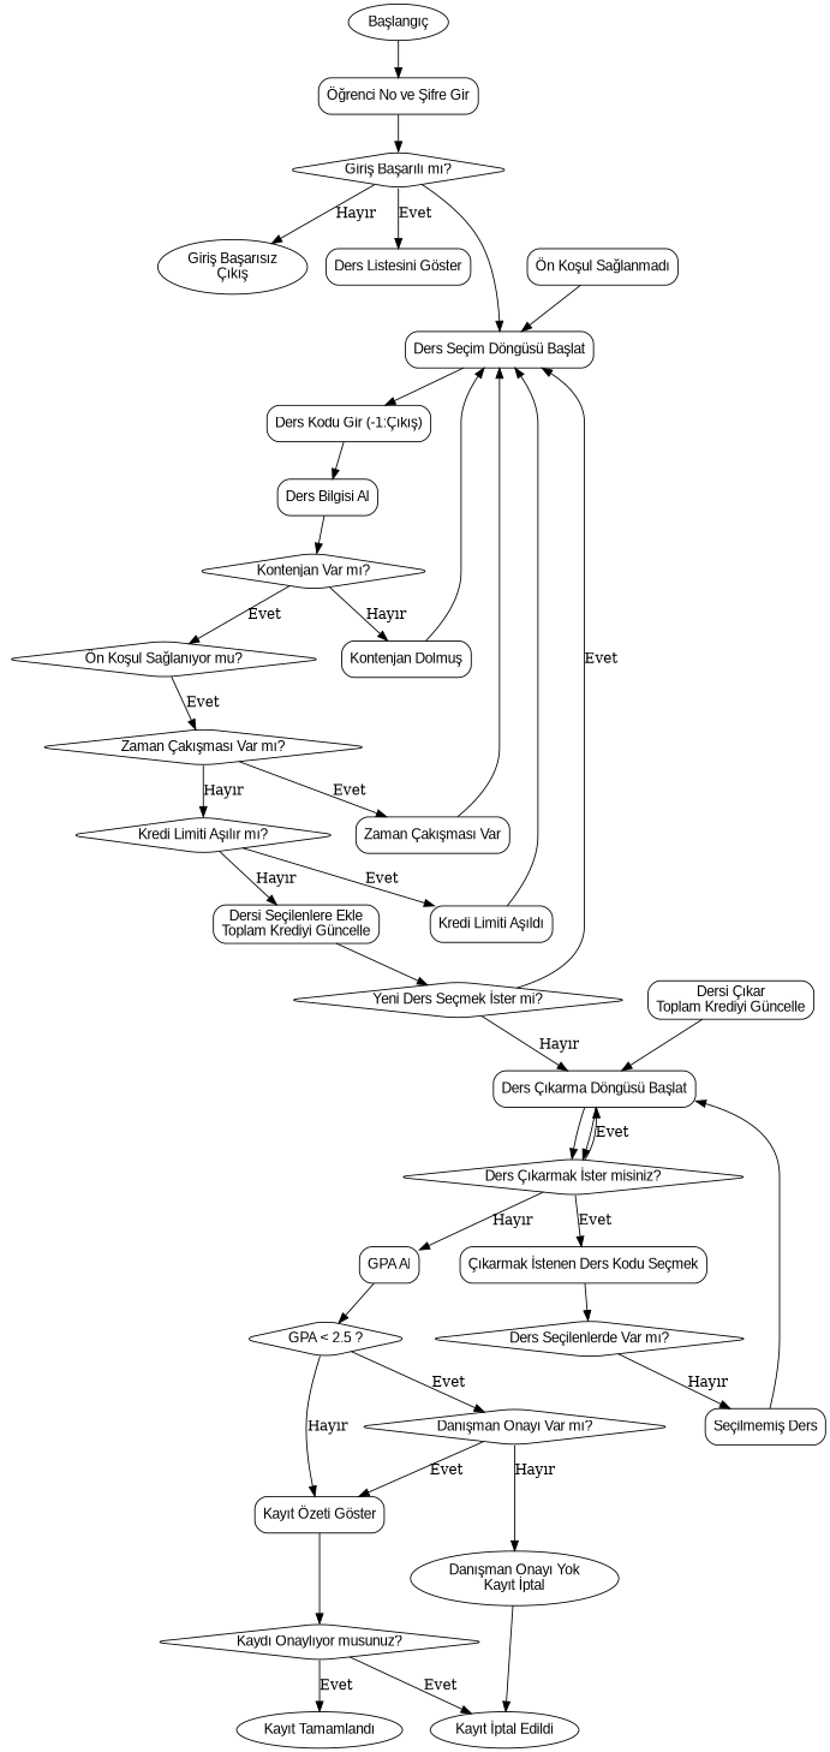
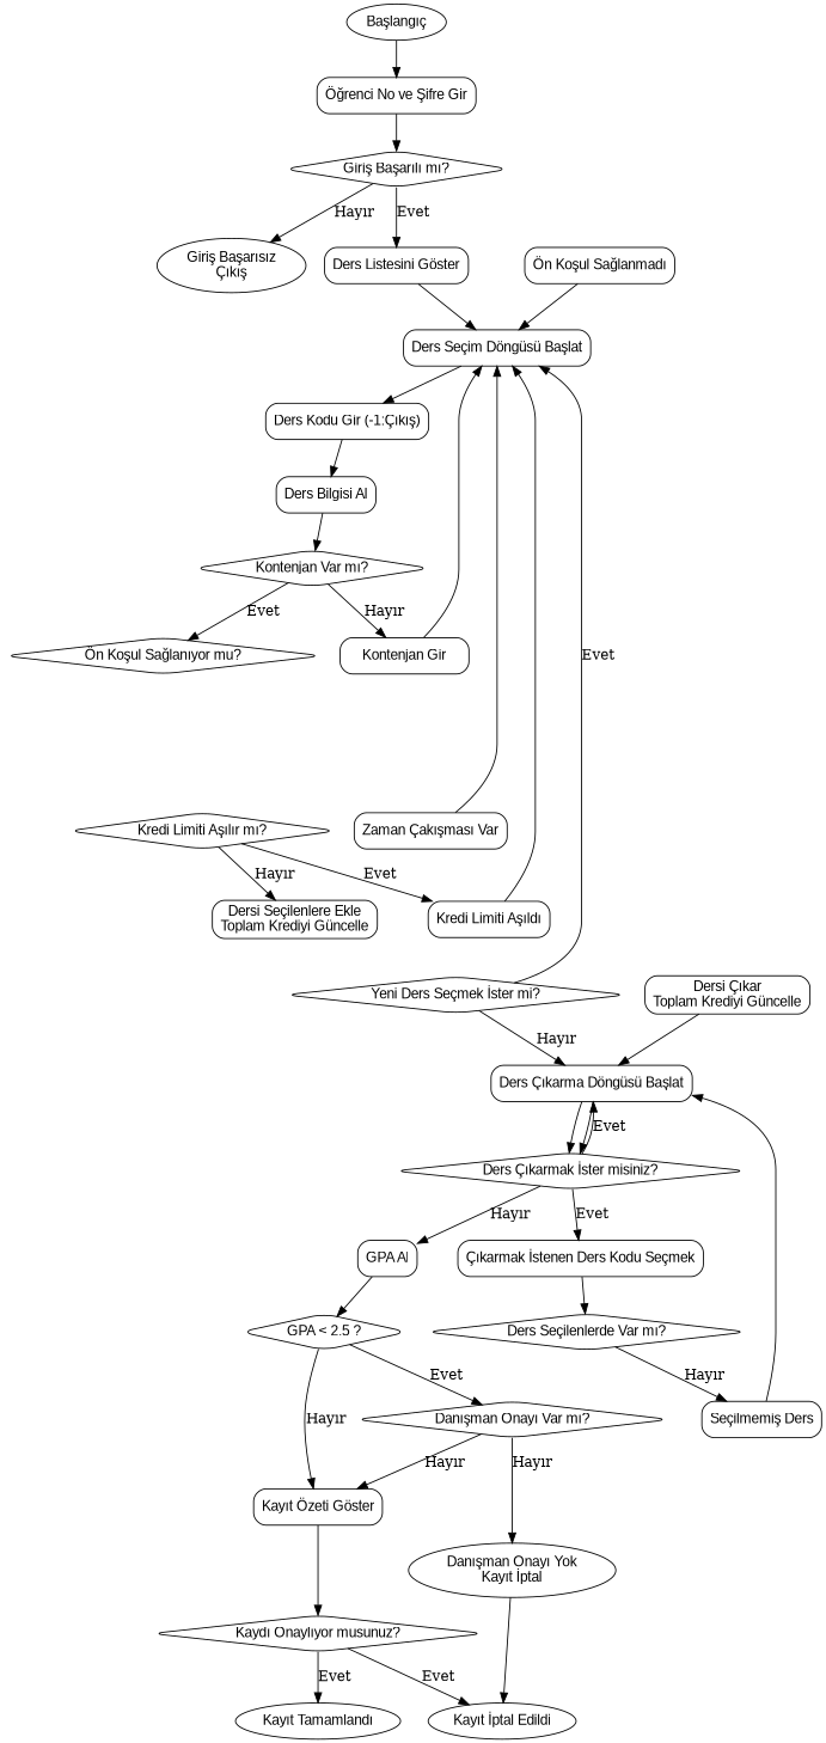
  digraph {
    rankdir=TB
    node [fontname=Arial shape=box style=rounded]
    n1 [label="Başlangıç" shape=oval]
    n2 [label="Öğrenci No ve Şifre Gir"]
    n3 [label="Giriş Başarılı mı?" shape=diamond]
    n4 [label="Giriş Başarısız\nÇıkış" shape=oval]
    n5 [label="Ders Listesini Göster"]
    n6 [label="Ders Seçim Döngüsü Başlat"]
    n7 [label="Ders Kodu Gir (-1:Çıkış)"]
    n8 [label="Ders Bilgisi Al"]
    n9 [label="Kontenjan Var mı?" shape=diamond]
-   n10 [label="Kontenjan Dolmuş"]
+   n10 [label="Kontenjan Gir"]
    n11 [label="Ön Koşul Sağlanıyor mu?" shape=diamond]
-   n12 [label="Zaman Çakışması Var mı?" shape=diamond]
    n13 [label="Ön Koşul Sağlanmadı"]
    n14 [label="Zaman Çakışması Var"]
    n15 [label="Kredi Limiti Aşılır mı?" shape=diamond]
    n16 [label="Kredi Limiti Aşıldı"]
    n17 [label="Dersi Seçilenlere Ekle\nToplam Krediyi Güncelle"]
    n18 [label="Yeni Ders Seçmek İster mi?" shape=diamond]
    n19 [label="Ders Çıkarma Döngüsü Başlat"]
    n20 [label="Ders Çıkarmak İster misiniz?" shape=diamond]
    n21 [label="Çıkarmak İstenen Ders Kodu Seçmek"]
    n22 [label="GPA Al"]
    n23 [label="Ders Seçilenlerde Var mı?" shape=diamond]
    n24 [label="GPA < 2.5 ?" shape=diamond]
    n25 [label="Seçilmemiş Ders"]
    n26 [label="Dersi Çıkar\nToplam Krediyi Güncelle"]
    n27 [label="Danışman Onayı Var mı?" shape=diamond]
    n28 [label="Kayıt Özeti Göster"]
    n29 [label="Danışman Onayı Yok\nKayıt İptal" shape=oval]
    n30 [label="Kaydı Onaylıyor musunuz?" shape=diamond]
    n31 [label="Kayıt İptal Edildi" shape=oval]
    n32 [label="Kayıt Tamamlandı" shape=oval]
    n1 -> n2
    n2 -> n3
    n3 -> n4 [label="Hayır"]
    n3 -> n5 [label=Evet]
-   n3 -> n6
+   n5 -> n6
    n6 -> n7
    n7 -> n8
    n8 -> n9
    n9 -> n10 [label="Hayır"]
    n9 -> n11 [label=Evet]
    n10 -> n6
-   n11 -> n12 [label=Evet]
-   n12 -> n14 [label=Evet]
-   n12 -> n15 [label="Hayır"]
    n13 -> n6
    n14 -> n6
    n15 -> n16 [label=Evet]
    n15 -> n17 [label="Hayır"]
    n16 -> n6
-   n17 -> n18
    n18 -> n6 [label=Evet]
    n18 -> n19 [label="Hayır"]
    n19 -> n20
    n19 -> n20
    n20 -> n19 [label=Evet]
    n20 -> n21 [label=Evet]
    n20 -> n22 [label="Hayır"]
    n21 -> n23
    n22 -> n24
    n23 -> n25 [label="Hayır"]
    n24 -> n27 [label=Evet]
    n24 -> n28 [label="Hayır"]
    n25 -> n19
    n26 -> n19
-   n27 -> n28 [label=Evet]
+   n27 -> n28 [label="Hayır"]
    n27 -> n29 [label="Hayır"]
    n28 -> n30
    n29 -> n31
    n30 -> n31 [label=Evet]
    n30 -> n32 [label=Evet]
  }
